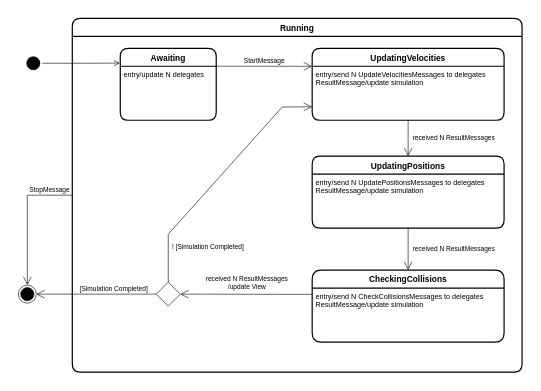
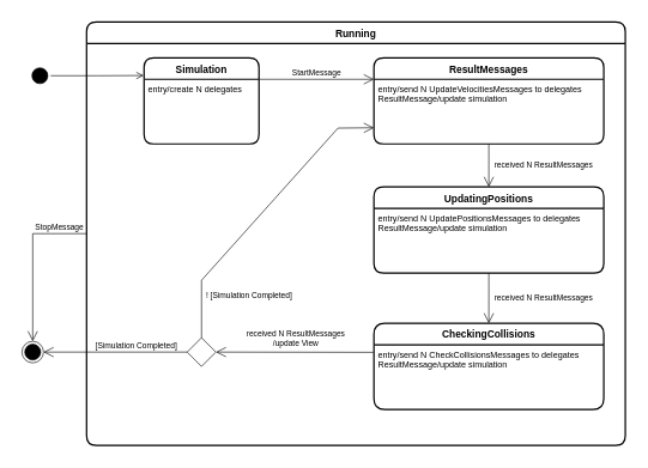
  <mxCell id="0" />
  <mxCell id="1" parent="0" />
  <mxCell id="2" value="" style="rounded=0;whiteSpace=wrap;html=1;strokeColor=none;" parent="1" vertex="1"><mxGeometry x="20" y="20" width="860" height="610" as="geometry" /></mxCell>
- <mxCell id="3" value="Awaiting" style="swimlane;childLayout=stackLayout;horizontal=1;startSize=30;horizontalStack=0;rounded=1;fontSize=14;fontStyle=1;strokeWidth=2;resizeParent=0;resizeLast=1;shadow=0;dashed=0;align=center;" parent="1" vertex="1"><mxGeometry x="200" y="80" width="160" height="120" as="geometry" /></mxCell>
- <mxCell id="4" value="entry/update N delegates" style="align=left;strokeColor=none;fillColor=none;spacingLeft=4;fontSize=12;verticalAlign=top;resizable=0;rotatable=0;part=1;" parent="3" vertex="1"><mxGeometry y="30" width="160" height="90" as="geometry" /></mxCell>
+ <mxCell id="3" value="Simulation" style="swimlane;childLayout=stackLayout;horizontal=1;startSize=30;horizontalStack=0;rounded=1;fontSize=14;fontStyle=1;strokeWidth=2;resizeParent=0;resizeLast=1;shadow=0;dashed=0;align=center;" parent="1" vertex="1"><mxGeometry x="200" y="80" width="160" height="120" as="geometry" /></mxCell>
+ <mxCell id="4" value="entry/create N delegates" style="align=left;strokeColor=none;fillColor=none;spacingLeft=4;fontSize=12;verticalAlign=top;resizable=0;rotatable=0;part=1;" parent="3" vertex="1"><mxGeometry y="30" width="160" height="90" as="geometry" /></mxCell>
  <mxCell id="5" value="" style="ellipse;html=1;shape=startState;fillColor=#000000;strokeColor=#000000;rotation=0;" parent="1" vertex="1"><mxGeometry x="40" y="90" width="30" height="30" as="geometry" /></mxCell>
  <mxCell id="6" value="" style="edgeStyle=orthogonalEdgeStyle;html=1;verticalAlign=bottom;endArrow=open;endSize=8;strokeColor=#000000;rounded=0;entryX=-0.004;entryY=0.206;entryDx=0;entryDy=0;entryPerimeter=0;" parent="1" source="5" target="3" edge="1"><mxGeometry relative="1" as="geometry"><mxPoint x="150" y="105" as="targetPoint" /></mxGeometry></mxCell>
  <mxCell id="7" value="" style="ellipse;html=1;shape=endState;fillColor=#000000;strokeColor=#000000;" parent="1" vertex="1"><mxGeometry x="30" y="475" width="30" height="30" as="geometry" /></mxCell>
  <mxCell id="8" value="Running" style="swimlane;childLayout=stackLayout;horizontal=1;startSize=30;horizontalStack=0;rounded=1;fontSize=14;fontStyle=1;strokeWidth=2;resizeParent=0;resizeLast=1;shadow=0;dashed=0;align=center;strokeColor=#000000;" parent="1" vertex="1"><mxGeometry x="120" y="30" width="750" height="590" as="geometry"><mxRectangle x="130" y="130" width="90" height="30" as="alternateBounds" /></mxGeometry></mxCell>
- <mxCell id="9" value="UpdatingVelocities" style="swimlane;childLayout=stackLayout;horizontal=1;startSize=30;horizontalStack=0;rounded=1;fontSize=14;fontStyle=1;strokeWidth=2;resizeParent=0;resizeLast=1;shadow=0;dashed=0;align=center;" parent="1" vertex="1"><mxGeometry x="520" y="80" width="320" height="120" as="geometry" /></mxCell>
+ <mxCell id="9" value="ResultMessages" style="swimlane;childLayout=stackLayout;horizontal=1;startSize=30;horizontalStack=0;rounded=1;fontSize=14;fontStyle=1;strokeWidth=2;resizeParent=0;resizeLast=1;shadow=0;dashed=0;align=center;" parent="1" vertex="1"><mxGeometry x="520" y="80" width="320" height="120" as="geometry" /></mxCell>
  <mxCell id="10" value="entry/send N UpdateVelocitiesMessages to delegates&#10;ResultMessage/update simulation" style="align=left;strokeColor=none;fillColor=none;spacingLeft=4;fontSize=12;verticalAlign=top;resizable=0;rotatable=0;part=1;" parent="9" vertex="1"><mxGeometry y="30" width="320" height="90" as="geometry" /></mxCell>
  <mxCell id="11" value="UpdatingPositions" style="swimlane;childLayout=stackLayout;horizontal=1;startSize=30;horizontalStack=0;rounded=1;fontSize=14;fontStyle=1;strokeWidth=2;resizeParent=0;resizeLast=1;shadow=0;dashed=0;align=center;" parent="1" vertex="1"><mxGeometry x="520" y="260" width="320" height="120" as="geometry" /></mxCell>
  <mxCell id="12" value="entry/send N UpdatePositionsMessages to delegates&#10;ResultMessage/update simulation" style="align=left;strokeColor=none;fillColor=none;spacingLeft=4;fontSize=12;verticalAlign=top;resizable=0;rotatable=0;part=1;" parent="11" vertex="1"><mxGeometry y="30" width="320" height="90" as="geometry" /></mxCell>
  <mxCell id="13" value="CheckingCollisions" style="swimlane;childLayout=stackLayout;horizontal=1;startSize=30;horizontalStack=0;rounded=1;fontSize=14;fontStyle=1;strokeWidth=2;resizeParent=0;resizeLast=1;shadow=0;dashed=0;align=center;arcSize=17;" parent="1" vertex="1"><mxGeometry x="520" y="450" width="320" height="120" as="geometry" /></mxCell>
  <mxCell id="14" value="entry/send N CheckCollisionsMessages to delegates&#10;ResultMessage/update simulation" style="align=left;strokeColor=none;fillColor=none;spacingLeft=4;fontSize=12;verticalAlign=top;resizable=0;rotatable=0;part=1;" parent="13" vertex="1"><mxGeometry y="30" width="320" height="90" as="geometry" /></mxCell>
  <mxCell id="15" value="" style="endArrow=open;endFill=1;endSize=12;html=1;rounded=0;strokeColor=#000000;exitX=1;exitY=0;exitDx=0;exitDy=0;entryX=0;entryY=0;entryDx=0;entryDy=0;" parent="1" source="4" target="10" edge="1"><mxGeometry width="160" relative="1" as="geometry"><mxPoint x="310" y="80" as="sourcePoint" /><mxPoint x="470" y="80" as="targetPoint" /></mxGeometry></mxCell>
  <mxCell id="16" value="StartMessage" style="edgeLabel;html=1;align=center;verticalAlign=middle;resizable=0;points=[];" parent="15" vertex="1" connectable="0"><mxGeometry x="-0.146" y="1" relative="1" as="geometry"><mxPoint x="11" y="-9" as="offset" /></mxGeometry></mxCell>
  <mxCell id="17" value="" style="endArrow=open;endFill=1;endSize=12;html=1;rounded=0;strokeColor=#000000;exitX=0.5;exitY=1;exitDx=0;exitDy=0;entryX=0.5;entryY=0;entryDx=0;entryDy=0;" parent="1" source="10" target="11" edge="1"><mxGeometry width="160" relative="1" as="geometry"><mxPoint x="340" y="290" as="sourcePoint" /><mxPoint x="500" y="290" as="targetPoint" /></mxGeometry></mxCell>
  <mxCell id="18" value="received N ResultMessages" style="edgeLabel;html=1;align=center;verticalAlign=middle;resizable=0;points=[];" parent="17" vertex="1" connectable="0"><mxGeometry x="-0.317" y="1" relative="1" as="geometry"><mxPoint x="74" y="9" as="offset" /></mxGeometry></mxCell>
  <mxCell id="19" value="" style="endArrow=open;endFill=1;endSize=12;html=1;rounded=0;strokeColor=#000000;exitX=0.5;exitY=1;exitDx=0;exitDy=0;entryX=0.5;entryY=0;entryDx=0;entryDy=0;" parent="1" source="12" target="13" edge="1"><mxGeometry width="160" relative="1" as="geometry"><mxPoint x="450" y="350" as="sourcePoint" /><mxPoint x="680" y="430" as="targetPoint" /></mxGeometry></mxCell>
  <mxCell id="20" value="received N ResultMessages" style="edgeLabel;html=1;align=center;verticalAlign=middle;resizable=0;points=[];" parent="19" vertex="1" connectable="0"><mxGeometry x="-0.317" y="1" relative="1" as="geometry"><mxPoint x="74" y="9" as="offset" /></mxGeometry></mxCell>
  <mxCell id="21" value="" style="rhombus;whiteSpace=wrap;html=1;strokeColor=#000000;" parent="1" vertex="1"><mxGeometry x="260" y="470" width="40" height="40" as="geometry" /></mxCell>
  <mxCell id="22" value="" style="endArrow=open;endFill=1;endSize=12;html=1;rounded=0;strokeColor=#000000;entryX=1;entryY=0.5;entryDx=0;entryDy=0;exitX=-0.002;exitY=0.115;exitDx=0;exitDy=0;exitPerimeter=0;" parent="1" source="14" target="21" edge="1"><mxGeometry width="160" relative="1" as="geometry"><mxPoint x="500" y="490" as="sourcePoint" /><mxPoint x="370" y="440" as="targetPoint" /></mxGeometry></mxCell>
  <mxCell id="23" value="received N ResultMessages&lt;br&gt;/update View" style="edgeLabel;html=1;align=center;verticalAlign=middle;resizable=0;points=[];" parent="22" vertex="1" connectable="0"><mxGeometry x="-0.317" y="1" relative="1" as="geometry"><mxPoint x="-34" y="-21" as="offset" /></mxGeometry></mxCell>
  <mxCell id="24" value="" style="endArrow=open;endFill=1;endSize=12;html=1;rounded=0;strokeColor=#000000;exitX=0;exitY=0.5;exitDx=0;exitDy=0;entryX=1;entryY=0.5;entryDx=0;entryDy=0;" parent="1" source="21" target="7" edge="1"><mxGeometry width="160" relative="1" as="geometry"><mxPoint x="190" y="370" as="sourcePoint" /><mxPoint x="100" y="490" as="targetPoint" /></mxGeometry></mxCell>
  <mxCell id="25" value="[Simulation Completed]" style="edgeLabel;html=1;align=center;verticalAlign=middle;resizable=0;points=[];" parent="24" vertex="1" connectable="0"><mxGeometry x="-0.4" y="2" relative="1" as="geometry"><mxPoint x="-12" y="-12" as="offset" /></mxGeometry></mxCell>
  <mxCell id="26" value="" style="endArrow=open;endFill=1;endSize=12;html=1;rounded=0;strokeColor=#000000;exitX=0.5;exitY=0;exitDx=0;exitDy=0;entryX=0;entryY=0.75;entryDx=0;entryDy=0;" parent="1" source="21" target="10" edge="1"><mxGeometry width="160" relative="1" as="geometry"><mxPoint x="290" y="260" as="sourcePoint" /><mxPoint x="450" y="260" as="targetPoint" /><Array as="points"><mxPoint x="280" y="390" /><mxPoint x="470" y="178" /></Array></mxGeometry></mxCell>
  <mxCell id="27" value="! [Simulation Completed]" style="edgeLabel;html=1;align=center;verticalAlign=middle;resizable=0;points=[];" parent="26" vertex="1" connectable="0"><mxGeometry x="0.072" y="-3" relative="1" as="geometry"><mxPoint x="-32" y="124" as="offset" /></mxGeometry></mxCell>
  <mxCell id="28" value="" style="endArrow=open;endFill=1;endSize=12;html=1;rounded=0;strokeColor=#000000;exitX=0;exitY=0.5;exitDx=0;exitDy=0;entryX=0.5;entryY=0;entryDx=0;entryDy=0;" parent="1" source="8" target="7" edge="1"><mxGeometry width="160" relative="1" as="geometry"><mxPoint x="290" y="360" as="sourcePoint" /><mxPoint x="450" y="360" as="targetPoint" /><Array as="points"><mxPoint x="45" y="325" /></Array></mxGeometry></mxCell>
  <mxCell id="29" value="StopMessage" style="edgeLabel;html=1;align=center;verticalAlign=middle;resizable=0;points=[];" parent="28" vertex="1" connectable="0"><mxGeometry x="-0.489" y="4" relative="1" as="geometry"><mxPoint x="18" y="-14" as="offset" /></mxGeometry></mxCell>
